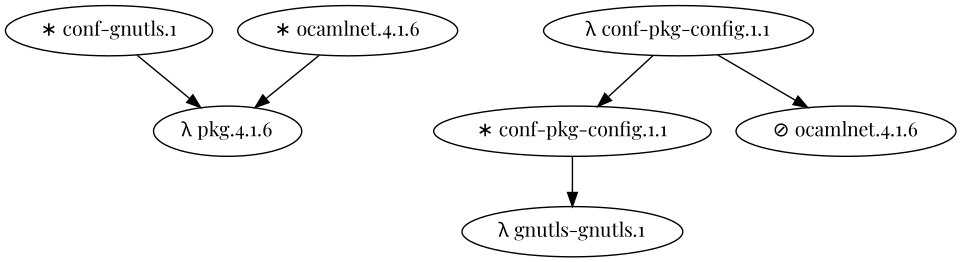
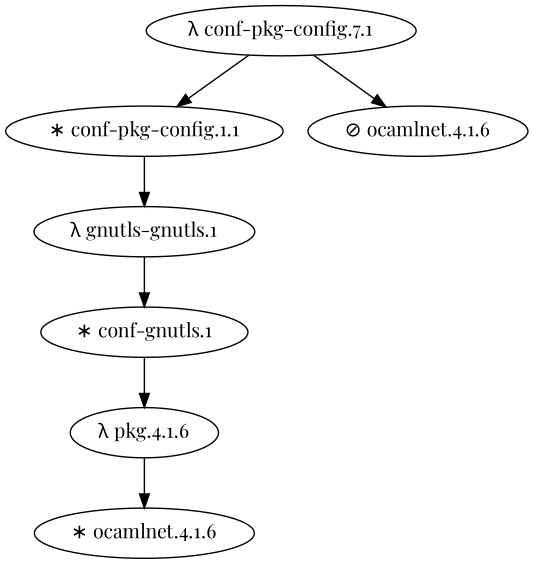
  digraph {
    fontname="Playfair Display"
    node [fontname="Playfair Display"]
    edge [fontname="Playfair Display"]
    n1 [label="λ pkg.4.1.6"]
    "∗ conf-gnutls.1"
    "∗ ocamlnet.4.1.6"
    n4 [label="λ gnutls-gnutls.1"]
    "∗ conf-pkg-config.1.1"
-   "λ conf-pkg-config.1.1"
+   "λ conf-pkg-config.1.1" [label="λ conf-pkg-config.7.1"]
    "⊘ ocamlnet.4.1.6"
-   "∗ ocamlnet.4.1.6" -> n1
+   n1 -> "∗ ocamlnet.4.1.6"
    "∗ conf-gnutls.1" -> n1
+   n4 -> "∗ conf-gnutls.1"
    "∗ conf-pkg-config.1.1" -> n4
    "λ conf-pkg-config.1.1" -> "∗ conf-pkg-config.1.1"
    "λ conf-pkg-config.1.1" -> "⊘ ocamlnet.4.1.6"
  }
